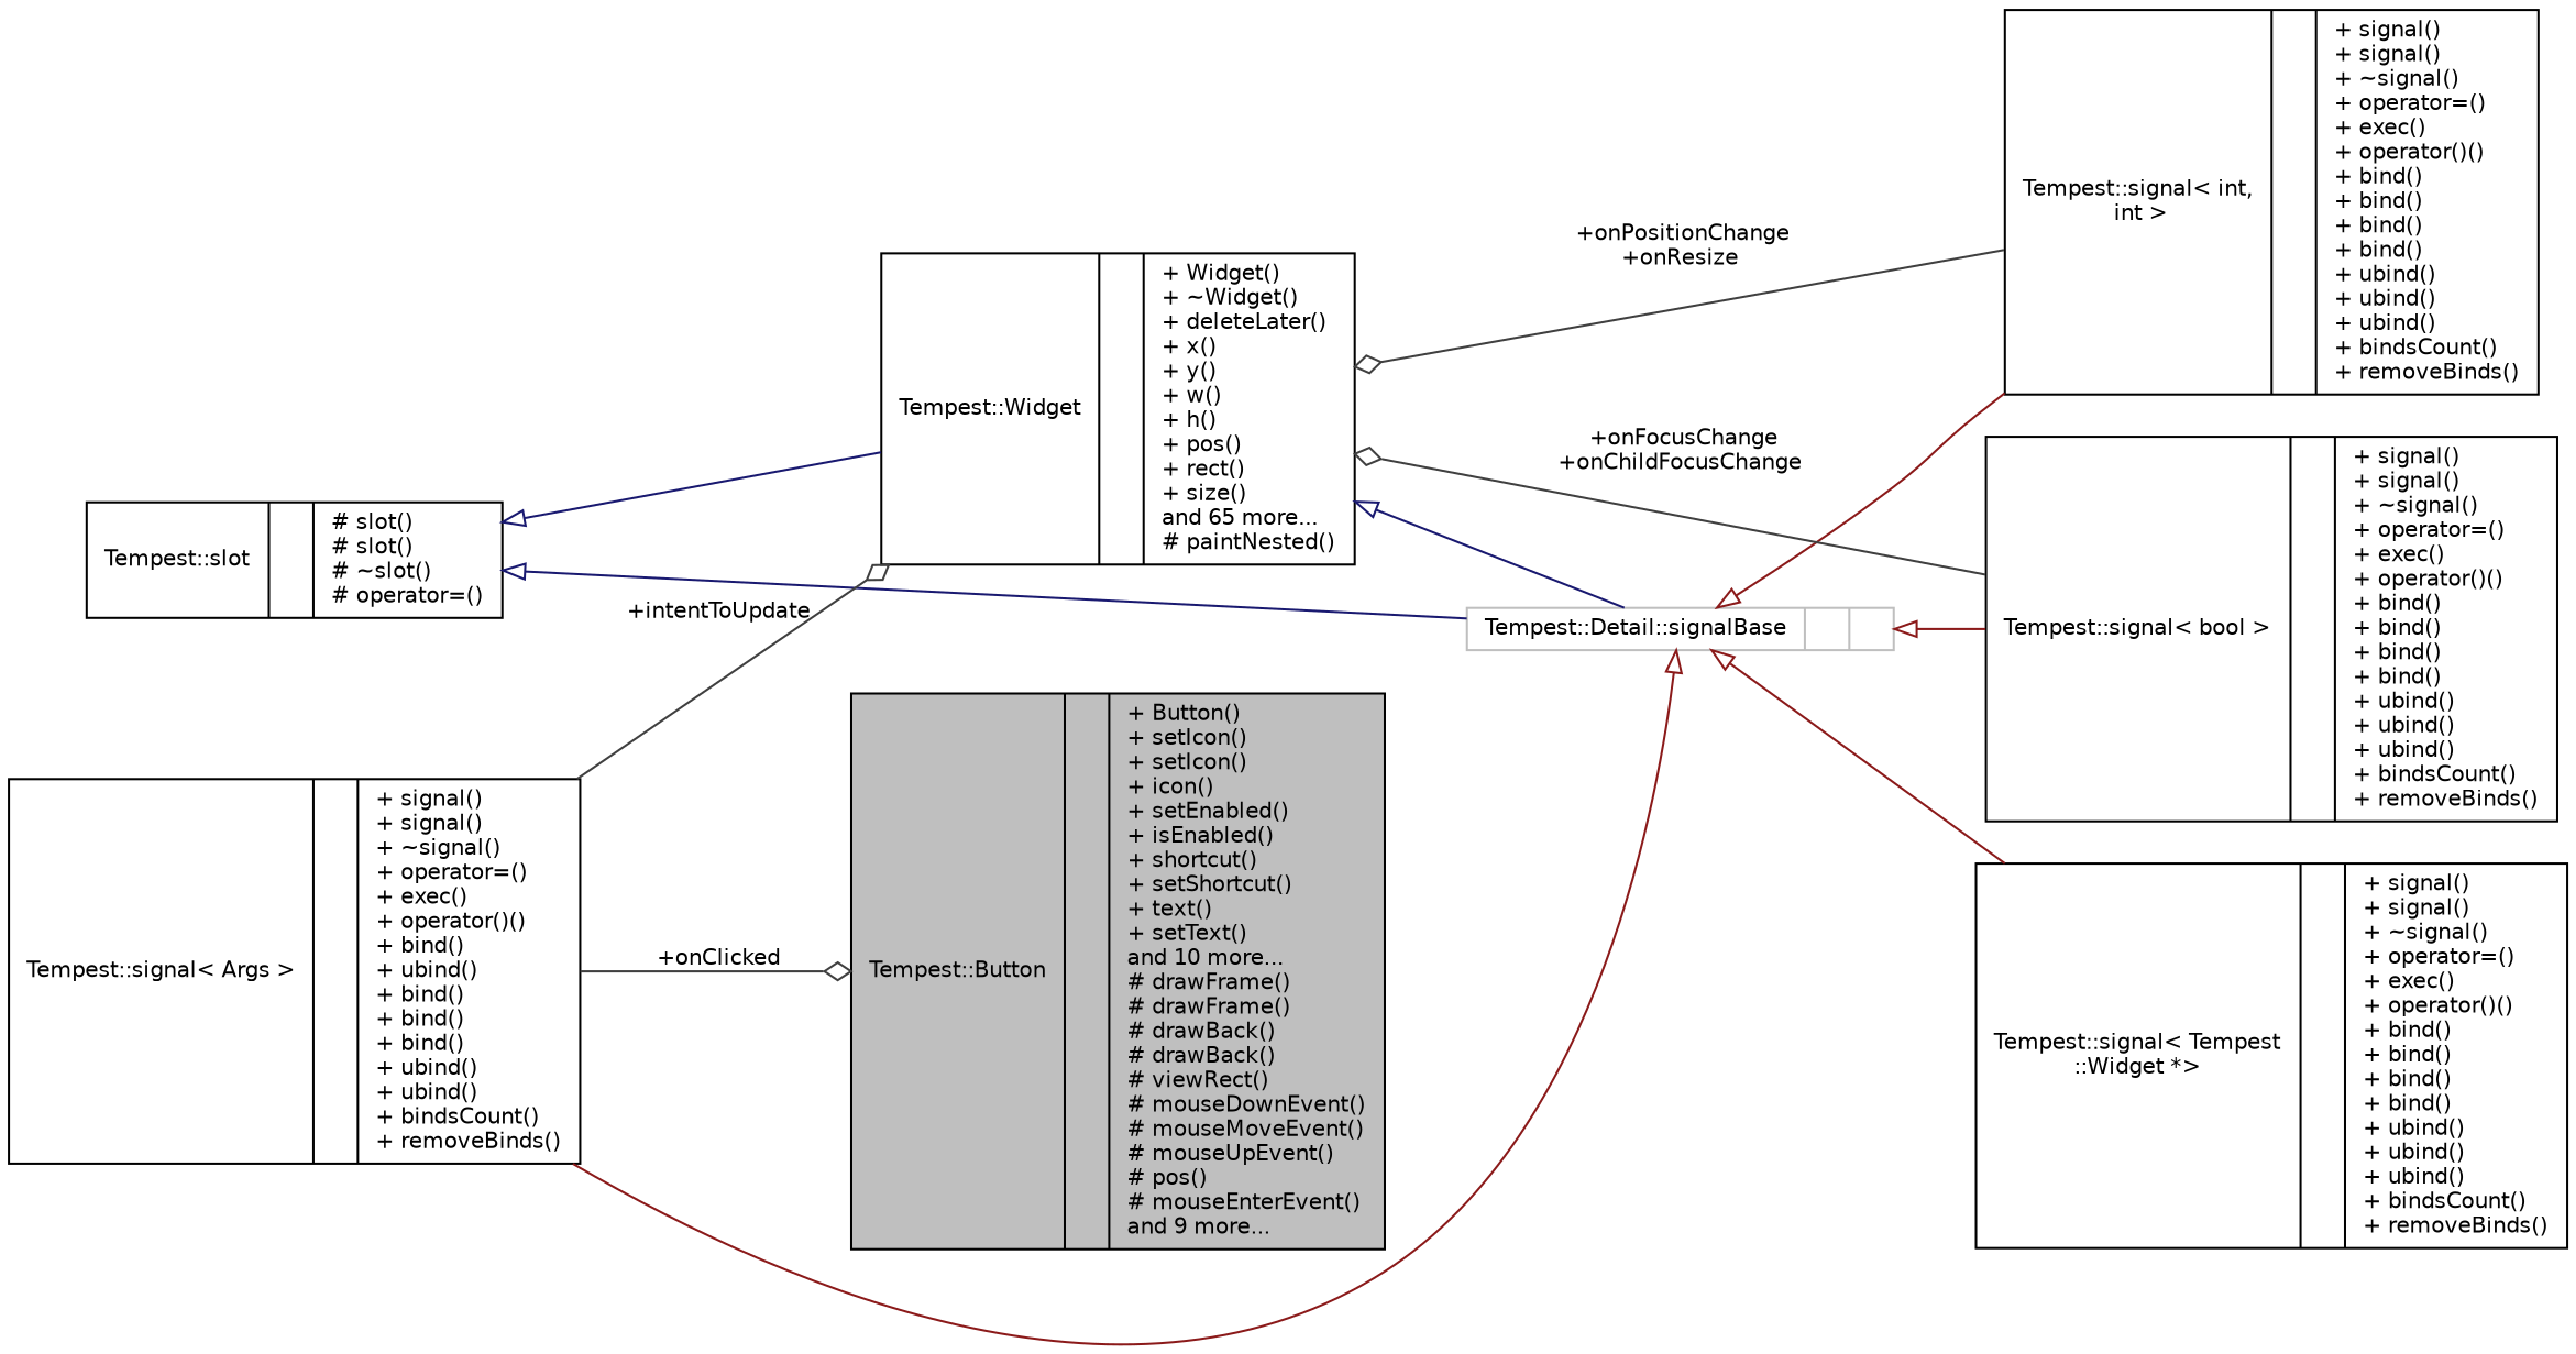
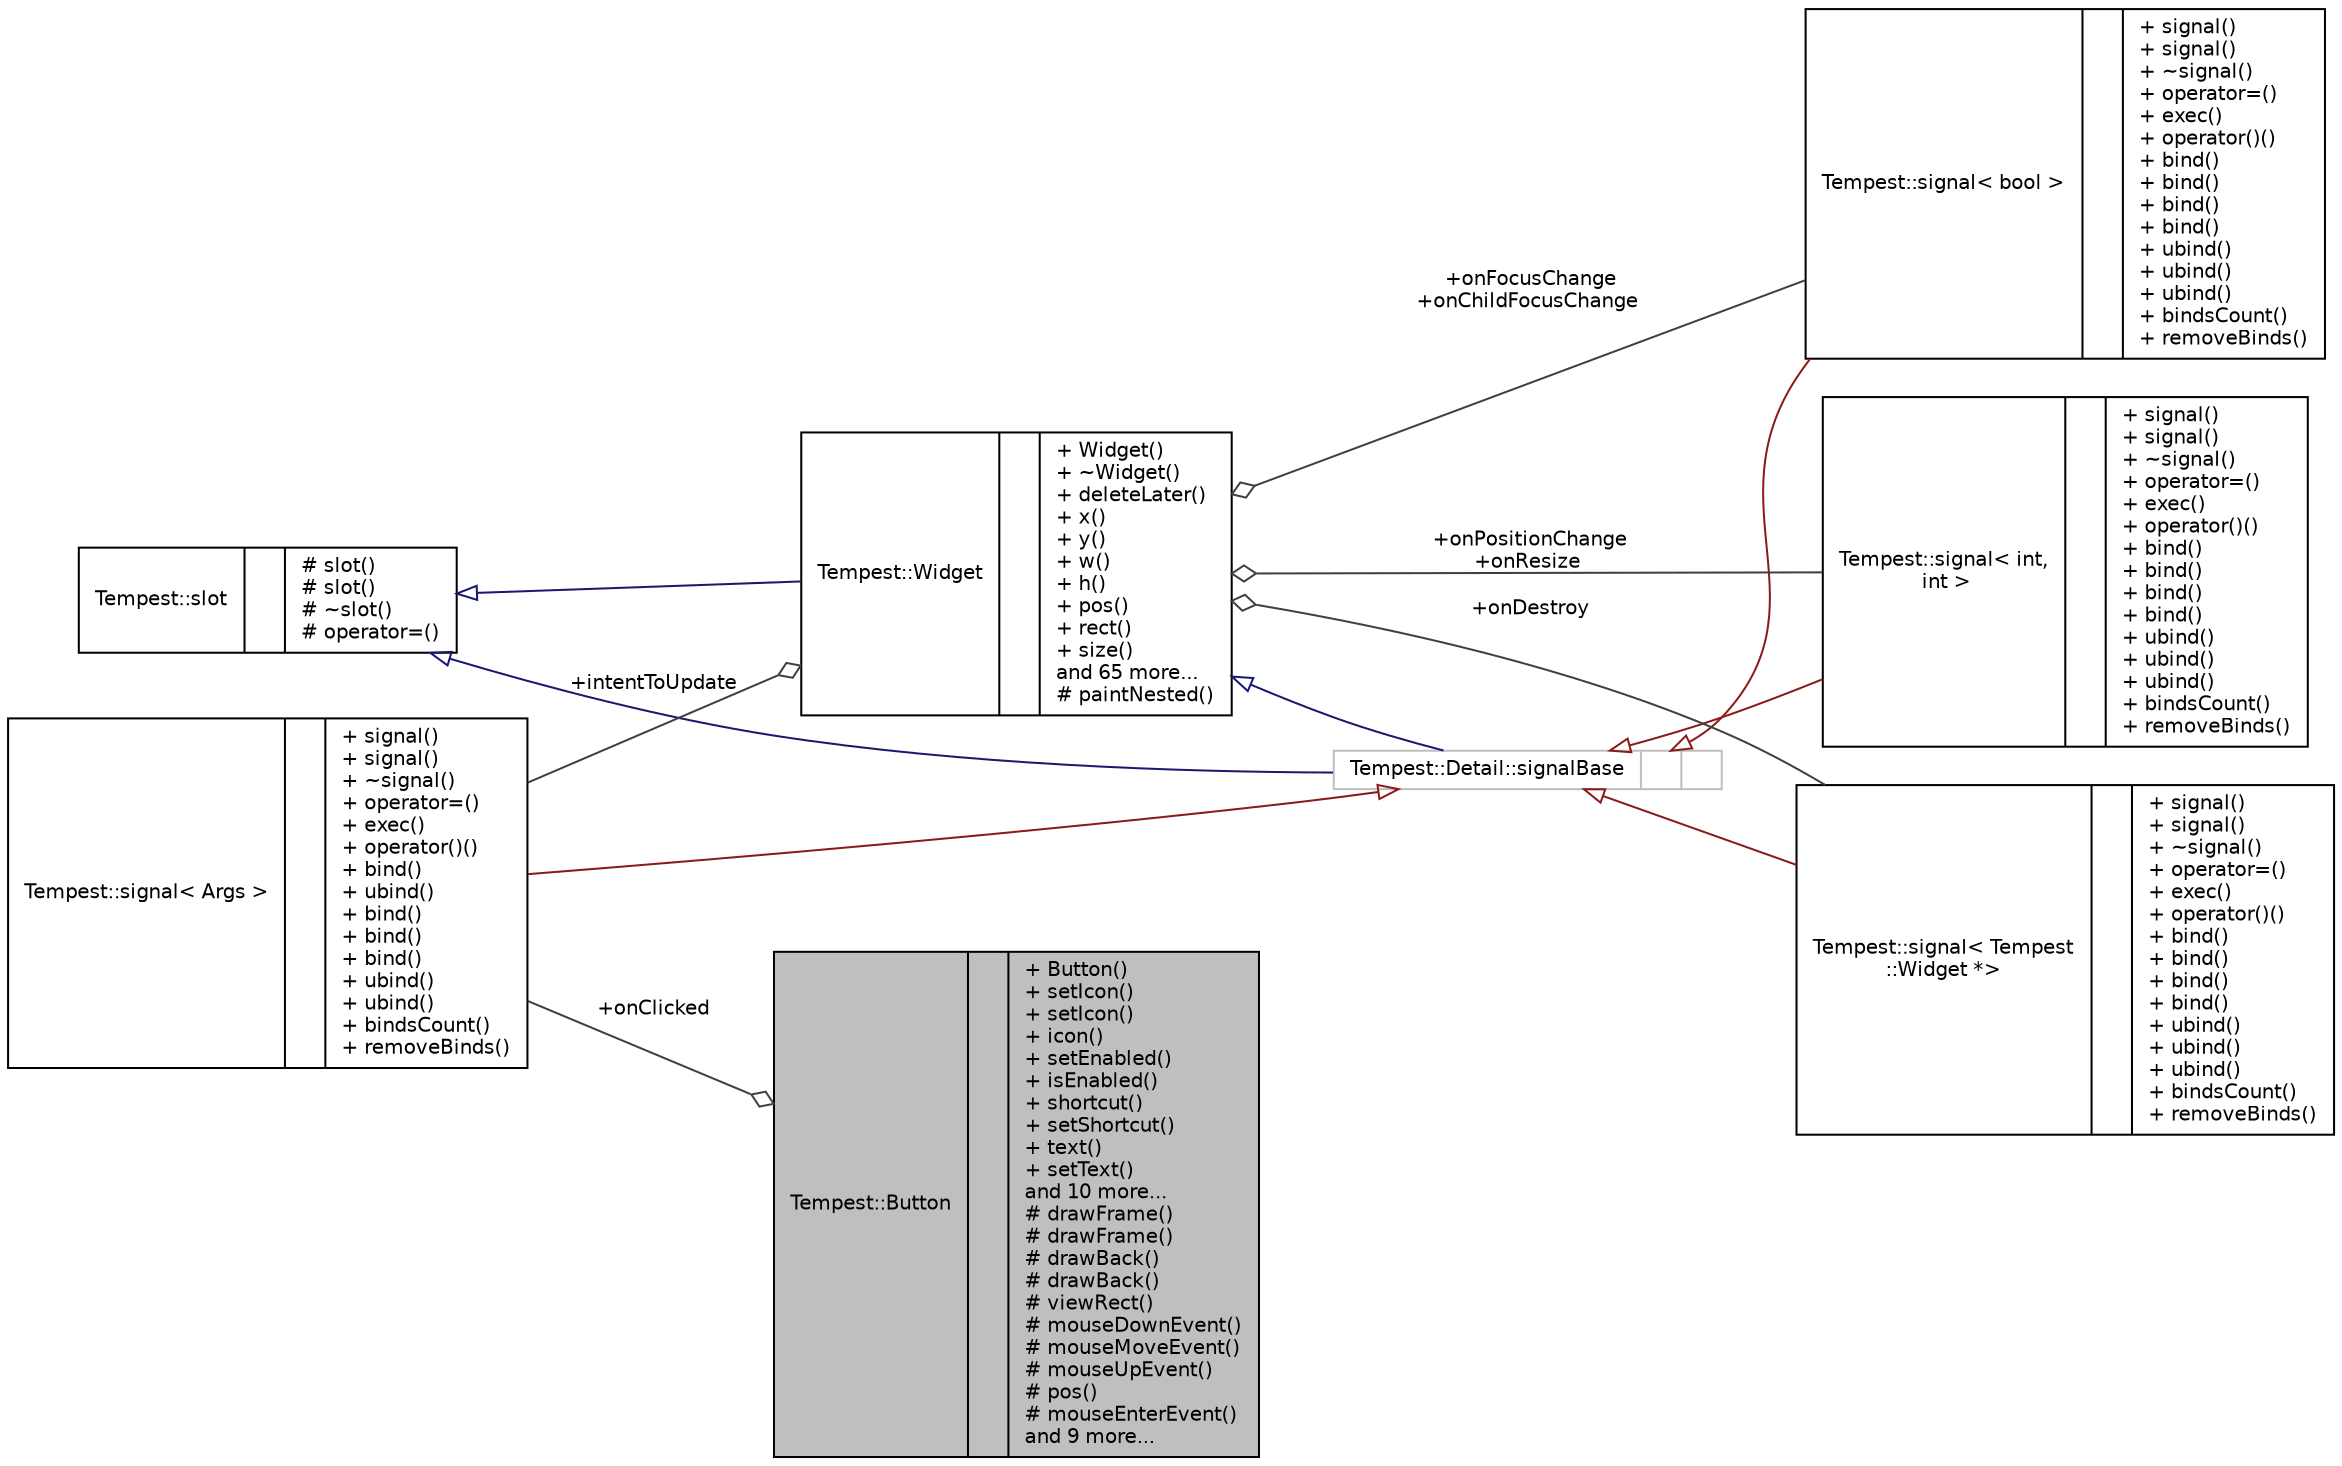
  digraph {
    rankdir=LR
    node [color=black fillcolor=white fontname=Helvetica fontsize=10 shape=record style=filled]
    edge [arrowtail=onormal color=grey25 dir=back fontname=Helvetica fontsize=10 labelfontname=Helvetica labelfontsize=10 style=solid]
    n1 [fillcolor=grey75 fontcolor=black height=0.2 label="{Tempest::Button\n||+ Button()\l+ setIcon()\l+ setIcon()\l+ icon()\l+ setEnabled()\l+ isEnabled()\l+ shortcut()\l+ setShortcut()\l+ text()\l+ setText()\land 10 more...\l# drawFrame()\l# drawFrame()\l# drawBack()\l# drawBack()\l# viewRect()\l# mouseDownEvent()\l# mouseMoveEvent()\l# mouseUpEvent()\l# pos()\l# mouseEnterEvent()\land 9 more...\l}" width=0.4]
    n2 [height=0.2 label="{Tempest::Widget\n||+ Widget()\l+ ~Widget()\l+ deleteLater()\l+ x()\l+ y()\l+ w()\l+ h()\l+ pos()\l+ rect()\l+ size()\land 65 more...\l# paintNested()\l}" width=0.4]
    n3 [color=grey75 height=0.2 label="{Tempest::Detail::signalBase\n||}" width=0.4]
    n4 [height=0.2 label="{Tempest::slot\n||# slot()\l# slot()\l# ~slot()\l# operator=()\l}" width=0.4]
    n5 [height=0.2 label="{Tempest::signal\< bool \>\n||+ signal()\l+ signal()\l+ ~signal()\l+ operator=()\l+ exec()\l+ operator()()\l+ bind()\l+ bind()\l+ bind()\l+ bind()\l+ ubind()\l+ ubind()\l+ ubind()\l+ bindsCount()\l+ removeBinds()\l}" width=0.4]
    n6 [height=0.2 label="{Tempest::signal\< Args \>\n||+ signal()\l+ signal()\l+ ~signal()\l+ operator=()\l+ exec()\l+ operator()()\l+ bind()\l+ ubind()\l+ bind()\l+ bind()\l+ bind()\l+ ubind()\l+ ubind()\l+ bindsCount()\l+ removeBinds()\l}" width=0.4]
    n7 [height=0.2 label="{Tempest::signal\< int,\l int \>\n||+ signal()\l+ signal()\l+ ~signal()\l+ operator=()\l+ exec()\l+ operator()()\l+ bind()\l+ bind()\l+ bind()\l+ bind()\l+ ubind()\l+ ubind()\l+ ubind()\l+ bindsCount()\l+ removeBinds()\l}" width=0.4]
    n8 [height=0.2 label="{Tempest::signal\< Tempest\l::Widget *\>\n||+ signal()\l+ signal()\l+ ~signal()\l+ operator=()\l+ exec()\l+ operator()()\l+ bind()\l+ bind()\l+ bind()\l+ bind()\l+ ubind()\l+ ubind()\l+ ubind()\l+ bindsCount()\l+ removeBinds()\l}" width=0.4]
    n2 -> n3 [color=midnightblue]
    n3 -> n5 [color=firebrick4]
    n3 -> n6 [color=firebrick4]
    n3 -> n7 [color=firebrick4]
    n3 -> n8 [color=firebrick4]
    n4 -> n2 [color=midnightblue]
    n4 -> n3 [color=midnightblue]
    n5 -> n2 [arrowhead=odiamond label=" +onFocusChange\n+onChildFocusChange" arrowtail="" dir=""]
    n6 -> n1 [arrowhead=odiamond label=" +onClicked" arrowtail="" dir=""]
    n6 -> n2 [arrowhead=odiamond label=" +intentToUpdate" arrowtail="" dir=""]
    n7 -> n2 [arrowhead=odiamond label=" +onPositionChange\n+onResize" arrowtail="" dir=""]
+   n8 -> n2 [arrowhead=odiamond label=" +onDestroy" arrowtail="" dir=""]
  }
